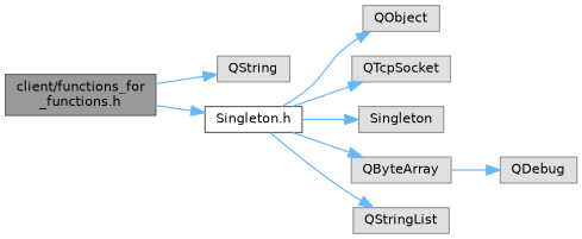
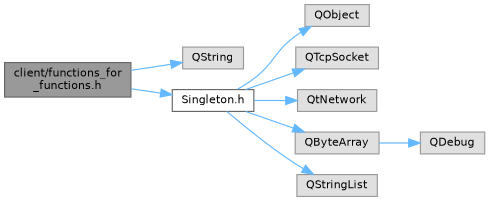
  digraph {
    rankdir=LR
    node [color=grey60 fillcolor="#E0E0E0" fontname=Helvetica fontsize=10 shape=box style=filled]
    edge [color=steelblue1 fontname=Helvetica fontsize=10 labelfontname=Helvetica labelfontsize=10 style=solid]
    n1 [color=gray40 fillcolor=grey60 fontcolor=black height=0.2 label="client/functions_for\l_functions.h" width=0.4]
    n2 [height=0.2 label=QString width=0.4]
    n3 [color=grey40 fillcolor=white height=0.2 label="Singleton.h" width=0.4]
    n4 [height=0.2 label=QObject width=0.4]
    n5 [height=0.2 label=QTcpSocket width=0.4]
-   n6 [height=0.2 label=Singleton width=0.4]
+   n6 [height=0.2 label=QtNetwork width=0.4]
    n7 [height=0.2 label=QByteArray width=0.4]
    n8 [height=0.2 label=QStringList width=0.4]
    n9 [height=0.2 label=QDebug width=0.4]
    n1 -> n2
    n1 -> n3
    n3 -> n4
    n3 -> n5
    n3 -> n6
    n3 -> n7
    n3 -> n8
    n7 -> n9
  }
